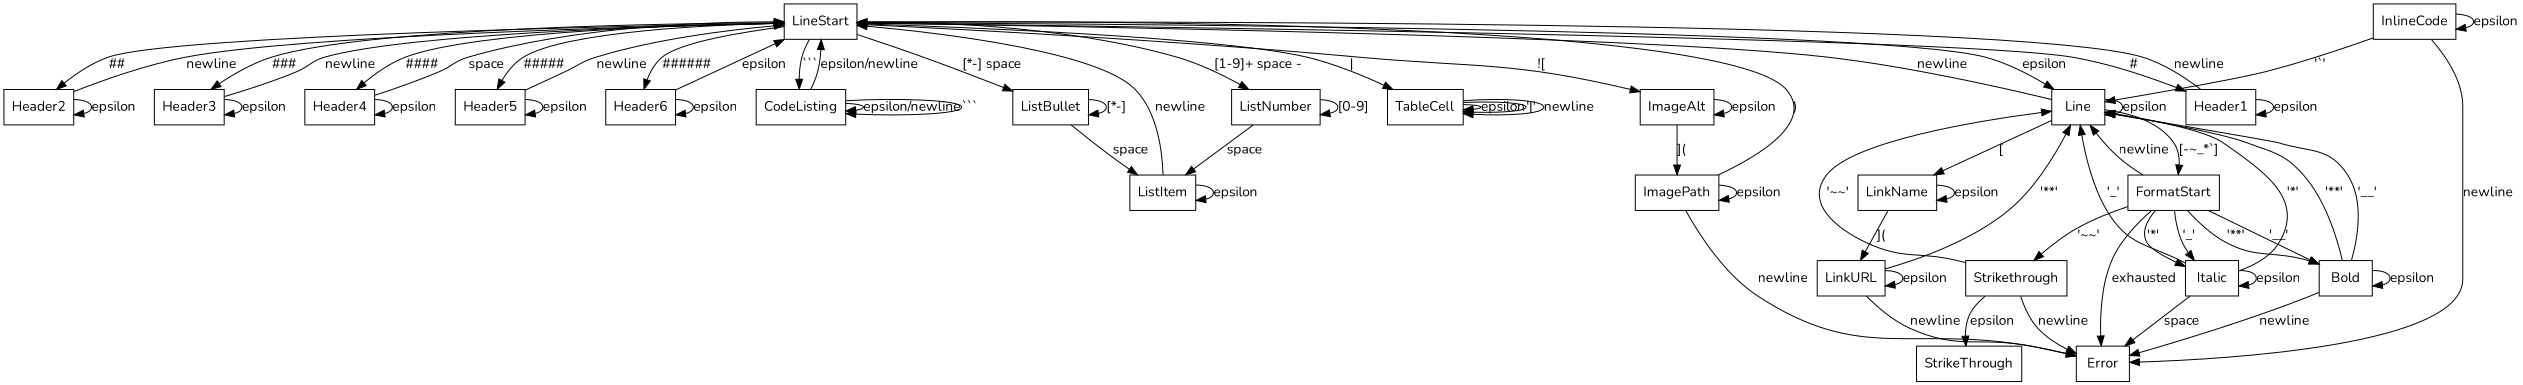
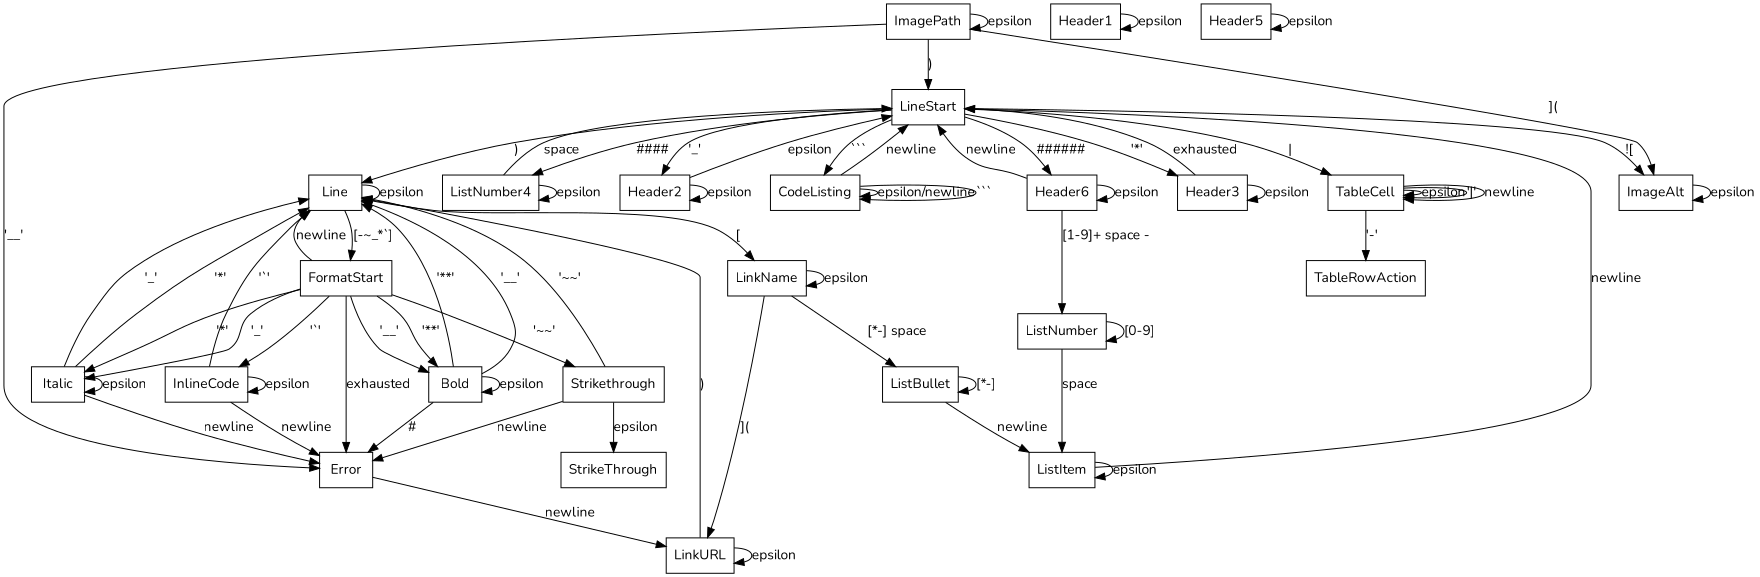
  digraph {
    fontname=Nunito
    rankdir=TB
    node [fontname=Nunito shape=box]
    edge [fontname=Nunito]
    LineStart
    Header1
    Header2
    Header3
-   Header4
+   Header4 [label=ListNumber4]
    Header5
    Header6
    CodeListing
    ImageAlt
    ListNumber
    ListBullet
    TableCell
    Line
    ImagePath
    ListItem
+   TableRowAction
    LinkName
    FormatStart
    Error
    LinkURL
    Italic
    Bold
    InlineCode
    Strikethrough
    StrikeThrough
-   LineStart -> Header1 [label="#"]
-   LineStart -> Header2 [label="##"]
-   LineStart -> Header3 [label="###"]
+   LineStart -> Header2 [label="'_'"]
+   LineStart -> Header3 [label="'*'"]
    LineStart -> Header4 [label="####"]
-   LineStart -> Header5 [label="#####"]
    LineStart -> Header6 [label="######"]
    LineStart -> CodeListing [label="```"]
    LineStart -> ImageAlt [label="!["]
-   LineStart -> ListNumber [label="[1-9]+ space -"]
-   LineStart -> ListBullet [label="[*-] space"]
+   Header6 -> ListNumber [label="[1-9]+ space -"]
+   LinkName -> ListBullet [label="[*-] space"]
    LineStart -> TableCell [label="|"]
-   LineStart -> Line [label=epsilon]
-   Header1 -> LineStart [label=newline]
+   LineStart -> Line [label=")"]
    Header1 -> Header1 [label=epsilon]
-   Header2 -> LineStart [label=newline]
+   Header2 -> LineStart [label=epsilon]
    Header2 -> Header2 [label=epsilon]
-   Header3 -> LineStart [label=newline]
+   Header3 -> LineStart [label=exhausted]
    Header3 -> Header3 [label=epsilon]
    Header4 -> LineStart [label=space]
    Header4 -> Header4 [label=epsilon]
-   Header5 -> LineStart [label=newline]
    Header5 -> Header5 [label=epsilon]
-   Header6 -> LineStart [label=epsilon]
+   Header6 -> LineStart [label=newline]
    Header6 -> Header6 [label=epsilon]
-   CodeListing -> LineStart [label="epsilon/newline"]
+   CodeListing -> LineStart [label=newline]
    CodeListing -> CodeListing [label="epsilon/newline"]
    CodeListing -> CodeListing [label="```"]
    ImageAlt -> ImageAlt [label=epsilon]
-   ImageAlt -> ImagePath [label="]("]
+   ImagePath -> ImageAlt [label="]("]
    ListNumber -> ListNumber [label="[0-9]"]
    ListNumber -> ListItem [label=space]
    ListBullet -> ListBullet [label="[*-]"]
-   ListBullet -> ListItem [label=space]
+   ListBullet -> ListItem [label=newline]
    TableCell -> TableCell [label=epsilon]
    TableCell -> TableCell [label="'|'"]
    TableCell -> TableCell [label=newline]
-   Line -> LineStart [label=newline]
+   TableCell -> TableRowAction [label="'-'"]
    Line -> Line [label=epsilon]
    Line -> LinkName [label="["]
    Line -> FormatStart [label="[-~_*`]"]
    ImagePath -> LineStart [label=")"]
    ImagePath -> ImagePath [label=epsilon]
-   ImagePath -> Error [label=newline]
+   ImagePath -> Error [label="'__'"]
    ListItem -> LineStart [label=newline]
    ListItem -> ListItem [label=epsilon]
    LinkName -> LinkName [label=epsilon]
    LinkName -> LinkURL [label="]("]
    FormatStart -> Line [label=newline]
    FormatStart -> Error [label=exhausted]
    FormatStart -> Italic [label="'*'"]
    FormatStart -> Italic [label="'_'"]
    FormatStart -> Bold [label="'__'"]
    FormatStart -> Bold [label="'**'"]
+   FormatStart -> InlineCode [label="'`'"]
    FormatStart -> Strikethrough [label="'~~'"]
-   LinkURL -> Line [label="'**'"]
-   LinkURL -> Error [label=newline]
+   LinkURL -> Line [label=")"]
+   Error -> LinkURL [label=newline]
    LinkURL -> LinkURL [label=epsilon]
    Italic -> Line [label="'*'"]
    Italic -> Line [label="'_'"]
-   Italic -> Error [label=space]
+   Italic -> Error [label=newline]
    Italic -> Italic [label=epsilon]
    Bold -> Line [label="'**'"]
    Bold -> Line [label="'__'"]
-   Bold -> Error [label=newline]
+   Bold -> Error [label="#"]
    Bold -> Bold [label=epsilon]
    InlineCode -> Line [label="'`'"]
    InlineCode -> Error [label=newline]
    InlineCode -> InlineCode [label=epsilon]
    Strikethrough -> Line [label="'~~'"]
    Strikethrough -> Error [label=newline]
    Strikethrough -> StrikeThrough [label=epsilon]
  }
